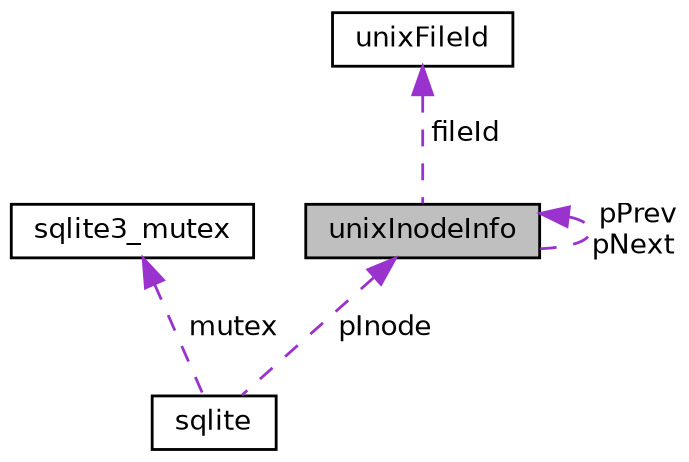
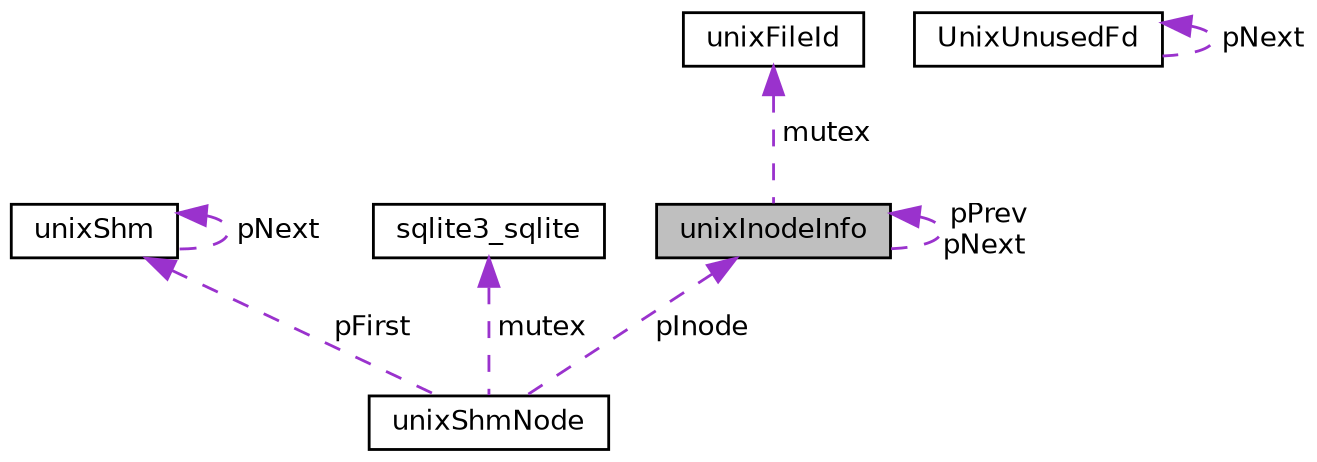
  digraph {
    node [color=black fillcolor=white fontname=Helvetica fontsize=10 shape=record style=filled]
    edge [color=darkorchid3 dir=back fontname=Helvetica fontsize=10 labelfontname=Helvetica labelfontsize=10 style=dashed]
    n1 [fillcolor=grey75 fontcolor=black height=0.2 label=unixInodeInfo width=0.4]
-   n2 [height=0.2 label=sqlite width=0.4]
+   n2 [height=0.2 label=unixShmNode width=0.4]
+   n3 [height=0.2 label=UnixUnusedFd width=0.4]
    n4 [height=0.2 label=unixFileId width=0.4]
-   n6 [height=0.2 label=sqlite3_mutex width=0.4]
+   n5 [height=0.2 label=unixShm width=0.4]
+   n6 [height=0.2 label=sqlite3_sqlite width=0.4]
    n1 -> n1 [label=" pPrev\npNext"]
    n1 -> n2 [label=" pInode"]
-   n4 -> n1 [label=" fileId"]
+   n3 -> n3 [label=" pNext"]
+   n4 -> n1 [label=" mutex"]
+   n5 -> n2 [label=" pFirst"]
+   n5 -> n5 [label=" pNext"]
    n6 -> n2 [label=" mutex"]
  }
